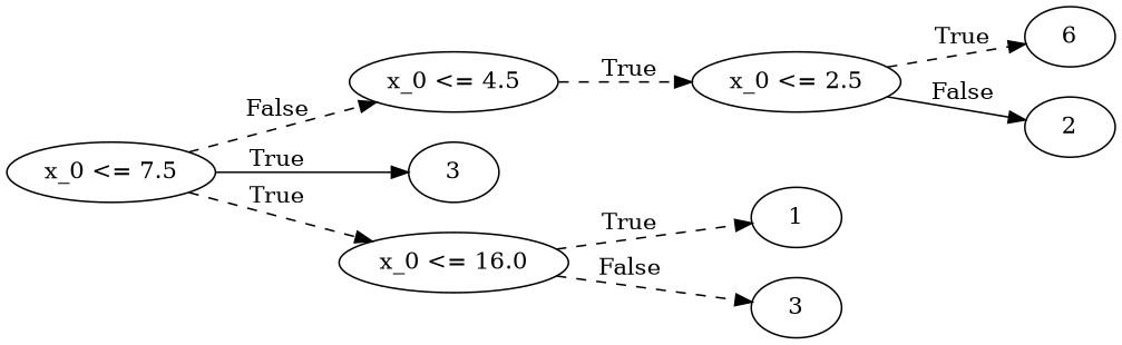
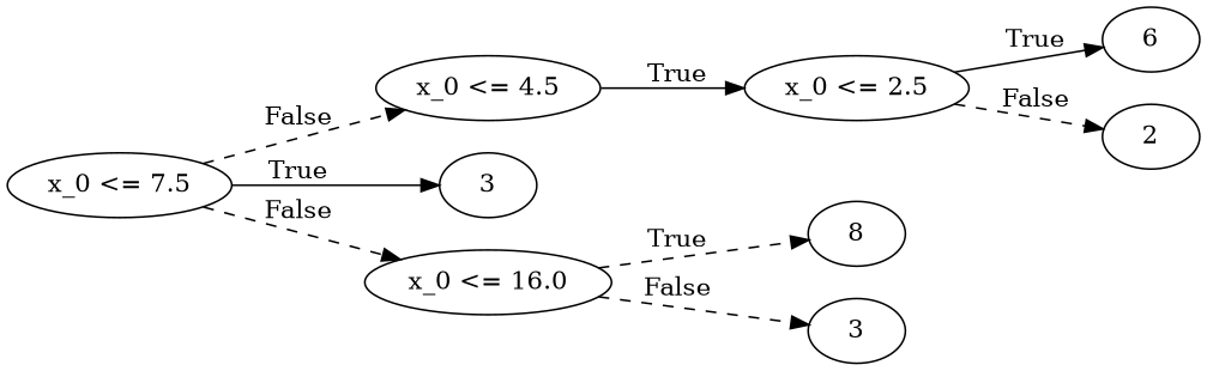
  digraph {
    rankdir=LR
    edge [style=dashed]
    n1 [label="x_0 <= 4.5"]
    n2 [label="x_0 <= 2.5"]
    n3 [label=6]
    n4 [label=2]
    n5 [label="x_0 <= 7.5"]
    n6 [label=3]
    n7 [label="x_0 <= 16.0"]
-   n8 [label=1]
+   n8 [label=8]
    n9 [label=3]
-   n1 -> n2 [label=True]
-   n2 -> n3 [label=True]
-   n2 -> n4 [label=False style=solid]
+   n1 -> n2 [label=True style=""]
+   n2 -> n3 [label=True style=""]
+   n2 -> n4 [label=False]
    n5 -> n1 [label=False]
    n5 -> n6 [label=True style=""]
-   n5 -> n7 [label=True]
+   n5 -> n7 [label=False]
    n7 -> n8 [label=True]
    n7 -> n9 [label=False]
  }
